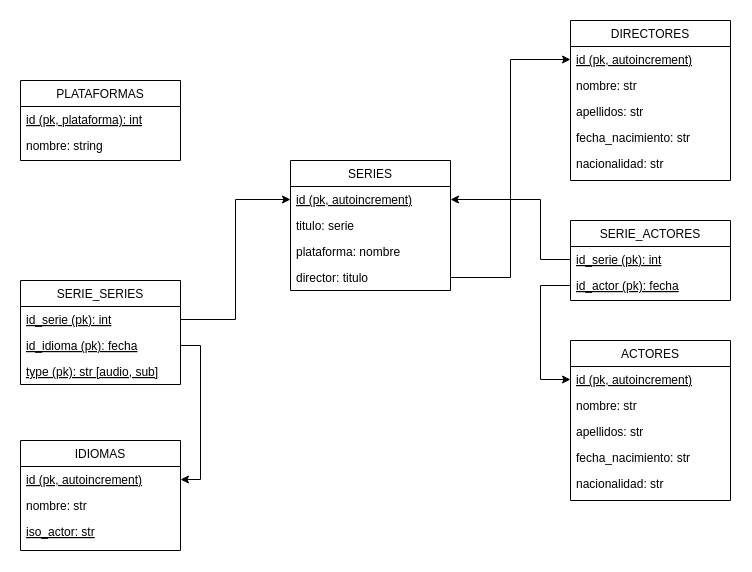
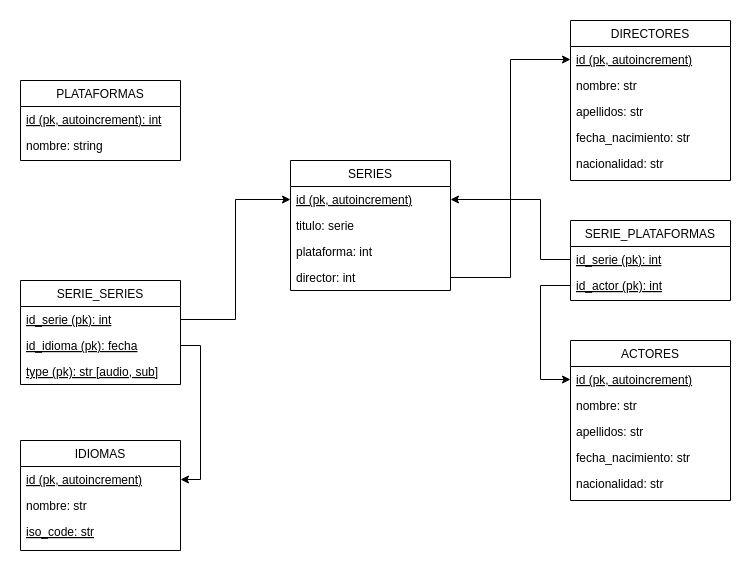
  <mxCell id="0" />
  <mxCell id="1" parent="0" />
  <mxCell id="2" value="PLATAFORMAS" style="swimlane;fontStyle=0;align=center;verticalAlign=top;childLayout=stackLayout;horizontal=1;startSize=26;horizontalStack=0;resizeParent=1;resizeLast=0;collapsible=1;marginBottom=0;rounded=0;shadow=0;strokeWidth=1;" parent="1" vertex="1"><mxGeometry x="20" y="80" width="160" height="80" as="geometry"><mxRectangle x="550" y="140" width="160" height="26" as="alternateBounds" /></mxGeometry></mxCell>
- <mxCell id="3" value="id (pk, plataforma): int" style="text;align=left;verticalAlign=top;spacingLeft=4;spacingRight=4;overflow=hidden;rotatable=0;points=[[0,0.5],[1,0.5]];portConstraint=eastwest;fontStyle=4" parent="2" vertex="1"><mxGeometry y="26" width="160" height="26" as="geometry" /></mxCell>
+ <mxCell id="3" value="id (pk, autoincrement): int" style="text;align=left;verticalAlign=top;spacingLeft=4;spacingRight=4;overflow=hidden;rotatable=0;points=[[0,0.5],[1,0.5]];portConstraint=eastwest;fontStyle=4" parent="2" vertex="1"><mxGeometry y="26" width="160" height="26" as="geometry" /></mxCell>
  <mxCell id="4" value="nombre: string" style="text;align=left;verticalAlign=top;spacingLeft=4;spacingRight=4;overflow=hidden;rotatable=0;points=[[0,0.5],[1,0.5]];portConstraint=eastwest;rounded=0;shadow=0;html=0;" parent="2" vertex="1"><mxGeometry y="52" width="160" height="26" as="geometry" /></mxCell>
  <mxCell id="5" value="DIRECTORES" style="swimlane;fontStyle=0;align=center;verticalAlign=top;childLayout=stackLayout;horizontal=1;startSize=26;horizontalStack=0;resizeParent=1;resizeLast=0;collapsible=1;marginBottom=0;rounded=0;shadow=0;strokeWidth=1;" vertex="1" parent="1"><mxGeometry x="570" y="20" width="160" height="160" as="geometry"><mxRectangle x="550" y="140" width="160" height="26" as="alternateBounds" /></mxGeometry></mxCell>
  <mxCell id="6" value="id (pk, autoincrement)" style="text;align=left;verticalAlign=top;spacingLeft=4;spacingRight=4;overflow=hidden;rotatable=0;points=[[0,0.5],[1,0.5]];portConstraint=eastwest;fontStyle=4" vertex="1" parent="5"><mxGeometry y="26" width="160" height="26" as="geometry" /></mxCell>
  <mxCell id="7" value="nombre: str" style="text;align=left;verticalAlign=top;spacingLeft=4;spacingRight=4;overflow=hidden;rotatable=0;points=[[0,0.5],[1,0.5]];portConstraint=eastwest;rounded=0;shadow=0;html=0;" vertex="1" parent="5"><mxGeometry y="52" width="160" height="26" as="geometry" /></mxCell>
  <mxCell id="8" value="apellidos: str" style="text;align=left;verticalAlign=top;spacingLeft=4;spacingRight=4;overflow=hidden;rotatable=0;points=[[0,0.5],[1,0.5]];portConstraint=eastwest;rounded=0;shadow=0;html=0;" vertex="1" parent="5"><mxGeometry y="78" width="160" height="26" as="geometry" /></mxCell>
  <mxCell id="9" value="fecha_nacimiento: str" style="text;align=left;verticalAlign=top;spacingLeft=4;spacingRight=4;overflow=hidden;rotatable=0;points=[[0,0.5],[1,0.5]];portConstraint=eastwest;rounded=0;shadow=0;html=0;" vertex="1" parent="5"><mxGeometry y="104" width="160" height="26" as="geometry" /></mxCell>
  <mxCell id="10" value="nacionalidad: str" style="text;align=left;verticalAlign=top;spacingLeft=4;spacingRight=4;overflow=hidden;rotatable=0;points=[[0,0.5],[1,0.5]];portConstraint=eastwest;rounded=0;shadow=0;html=0;" vertex="1" parent="5"><mxGeometry y="130" width="160" height="26" as="geometry" /></mxCell>
  <mxCell id="11" value="ACTORES" style="swimlane;fontStyle=0;align=center;verticalAlign=top;childLayout=stackLayout;horizontal=1;startSize=26;horizontalStack=0;resizeParent=1;resizeLast=0;collapsible=1;marginBottom=0;rounded=0;shadow=0;strokeWidth=1;" vertex="1" parent="1"><mxGeometry x="570" y="340" width="160" height="160" as="geometry"><mxRectangle x="550" y="140" width="160" height="26" as="alternateBounds" /></mxGeometry></mxCell>
  <mxCell id="12" value="id (pk, autoincrement)" style="text;align=left;verticalAlign=top;spacingLeft=4;spacingRight=4;overflow=hidden;rotatable=0;points=[[0,0.5],[1,0.5]];portConstraint=eastwest;fontStyle=4" vertex="1" parent="11"><mxGeometry y="26" width="160" height="26" as="geometry" /></mxCell>
  <mxCell id="13" value="nombre: str" style="text;align=left;verticalAlign=top;spacingLeft=4;spacingRight=4;overflow=hidden;rotatable=0;points=[[0,0.5],[1,0.5]];portConstraint=eastwest;rounded=0;shadow=0;html=0;" vertex="1" parent="11"><mxGeometry y="52" width="160" height="26" as="geometry" /></mxCell>
  <mxCell id="14" value="apellidos: str" style="text;align=left;verticalAlign=top;spacingLeft=4;spacingRight=4;overflow=hidden;rotatable=0;points=[[0,0.5],[1,0.5]];portConstraint=eastwest;rounded=0;shadow=0;html=0;" vertex="1" parent="11"><mxGeometry y="78" width="160" height="26" as="geometry" /></mxCell>
  <mxCell id="15" value="fecha_nacimiento: str" style="text;align=left;verticalAlign=top;spacingLeft=4;spacingRight=4;overflow=hidden;rotatable=0;points=[[0,0.5],[1,0.5]];portConstraint=eastwest;rounded=0;shadow=0;html=0;" vertex="1" parent="11"><mxGeometry y="104" width="160" height="26" as="geometry" /></mxCell>
  <mxCell id="16" value="nacionalidad: str" style="text;align=left;verticalAlign=top;spacingLeft=4;spacingRight=4;overflow=hidden;rotatable=0;points=[[0,0.5],[1,0.5]];portConstraint=eastwest;rounded=0;shadow=0;html=0;" vertex="1" parent="11"><mxGeometry y="130" width="160" height="26" as="geometry" /></mxCell>
  <mxCell id="17" value="IDIOMAS" style="swimlane;fontStyle=0;align=center;verticalAlign=top;childLayout=stackLayout;horizontal=1;startSize=26;horizontalStack=0;resizeParent=1;resizeLast=0;collapsible=1;marginBottom=0;rounded=0;shadow=0;strokeWidth=1;" vertex="1" parent="1"><mxGeometry x="20" y="440" width="160" height="110" as="geometry"><mxRectangle x="550" y="140" width="160" height="26" as="alternateBounds" /></mxGeometry></mxCell>
  <mxCell id="18" value="id (pk, autoincrement)" style="text;align=left;verticalAlign=top;spacingLeft=4;spacingRight=4;overflow=hidden;rotatable=0;points=[[0,0.5],[1,0.5]];portConstraint=eastwest;fontStyle=4" vertex="1" parent="17"><mxGeometry y="26" width="160" height="26" as="geometry" /></mxCell>
  <mxCell id="19" value="nombre: str" style="text;align=left;verticalAlign=top;spacingLeft=4;spacingRight=4;overflow=hidden;rotatable=0;points=[[0,0.5],[1,0.5]];portConstraint=eastwest;rounded=0;shadow=0;html=0;" vertex="1" parent="17"><mxGeometry y="52" width="160" height="26" as="geometry" /></mxCell>
- <mxCell id="20" value="iso_actor: str" style="text;align=left;verticalAlign=top;spacingLeft=4;spacingRight=4;overflow=hidden;rotatable=0;points=[[0,0.5],[1,0.5]];portConstraint=eastwest;rounded=0;shadow=0;html=0;fontStyle=4" vertex="1" parent="17"><mxGeometry y="78" width="160" height="26" as="geometry" /></mxCell>
+ <mxCell id="20" value="iso_code: str" style="text;align=left;verticalAlign=top;spacingLeft=4;spacingRight=4;overflow=hidden;rotatable=0;points=[[0,0.5],[1,0.5]];portConstraint=eastwest;rounded=0;shadow=0;html=0;fontStyle=4" vertex="1" parent="17"><mxGeometry y="78" width="160" height="26" as="geometry" /></mxCell>
  <mxCell id="21" value="SERIES" style="swimlane;fontStyle=0;align=center;verticalAlign=top;childLayout=stackLayout;horizontal=1;startSize=26;horizontalStack=0;resizeParent=1;resizeLast=0;collapsible=1;marginBottom=0;rounded=0;shadow=0;strokeWidth=1;" vertex="1" parent="1"><mxGeometry x="290" y="160" width="160" height="130" as="geometry"><mxRectangle x="550" y="140" width="160" height="26" as="alternateBounds" /></mxGeometry></mxCell>
  <mxCell id="22" value="id (pk, autoincrement)" style="text;align=left;verticalAlign=top;spacingLeft=4;spacingRight=4;overflow=hidden;rotatable=0;points=[[0,0.5],[1,0.5]];portConstraint=eastwest;fontStyle=4" vertex="1" parent="21"><mxGeometry y="26" width="160" height="26" as="geometry" /></mxCell>
  <mxCell id="23" value="titulo: serie" style="text;align=left;verticalAlign=top;spacingLeft=4;spacingRight=4;overflow=hidden;rotatable=0;points=[[0,0.5],[1,0.5]];portConstraint=eastwest;rounded=0;shadow=0;html=0;" vertex="1" parent="21"><mxGeometry y="52" width="160" height="26" as="geometry" /></mxCell>
- <mxCell id="24" value="plataforma: nombre" style="text;align=left;verticalAlign=top;spacingLeft=4;spacingRight=4;overflow=hidden;rotatable=0;points=[[0,0.5],[1,0.5]];portConstraint=eastwest;rounded=0;shadow=0;html=0;" vertex="1" parent="21"><mxGeometry y="78" width="160" height="26" as="geometry" /></mxCell>
- <mxCell id="25" value="director: titulo" style="text;align=left;verticalAlign=top;spacingLeft=4;spacingRight=4;overflow=hidden;rotatable=0;points=[[0,0.5],[1,0.5]];portConstraint=eastwest;rounded=0;shadow=0;html=0;" vertex="1" parent="21"><mxGeometry y="104" width="160" height="26" as="geometry" /></mxCell>
- <mxCell id="26" value="SERIE_ACTORES" style="swimlane;fontStyle=0;align=center;verticalAlign=top;childLayout=stackLayout;horizontal=1;startSize=26;horizontalStack=0;resizeParent=1;resizeLast=0;collapsible=1;marginBottom=0;rounded=0;shadow=0;strokeWidth=1;" vertex="1" parent="1"><mxGeometry x="570" y="220" width="160" height="80" as="geometry"><mxRectangle x="550" y="140" width="160" height="26" as="alternateBounds" /></mxGeometry></mxCell>
+ <mxCell id="24" value="plataforma: int" style="text;align=left;verticalAlign=top;spacingLeft=4;spacingRight=4;overflow=hidden;rotatable=0;points=[[0,0.5],[1,0.5]];portConstraint=eastwest;rounded=0;shadow=0;html=0;" vertex="1" parent="21"><mxGeometry y="78" width="160" height="26" as="geometry" /></mxCell>
+ <mxCell id="25" value="director: int" style="text;align=left;verticalAlign=top;spacingLeft=4;spacingRight=4;overflow=hidden;rotatable=0;points=[[0,0.5],[1,0.5]];portConstraint=eastwest;rounded=0;shadow=0;html=0;" vertex="1" parent="21"><mxGeometry y="104" width="160" height="26" as="geometry" /></mxCell>
+ <mxCell id="26" value="SERIE_PLATAFORMAS" style="swimlane;fontStyle=0;align=center;verticalAlign=top;childLayout=stackLayout;horizontal=1;startSize=26;horizontalStack=0;resizeParent=1;resizeLast=0;collapsible=1;marginBottom=0;rounded=0;shadow=0;strokeWidth=1;" vertex="1" parent="1"><mxGeometry x="570" y="220" width="160" height="80" as="geometry"><mxRectangle x="550" y="140" width="160" height="26" as="alternateBounds" /></mxGeometry></mxCell>
  <mxCell id="27" value="id_serie (pk): int" style="text;align=left;verticalAlign=top;spacingLeft=4;spacingRight=4;overflow=hidden;rotatable=0;points=[[0,0.5],[1,0.5]];portConstraint=eastwest;fontStyle=4" vertex="1" parent="26"><mxGeometry y="26" width="160" height="26" as="geometry" /></mxCell>
- <mxCell id="28" value="id_actor (pk): fecha" style="text;align=left;verticalAlign=top;spacingLeft=4;spacingRight=4;overflow=hidden;rotatable=0;points=[[0,0.5],[1,0.5]];portConstraint=eastwest;fontStyle=4" vertex="1" parent="26"><mxGeometry y="52" width="160" height="26" as="geometry" /></mxCell>
+ <mxCell id="28" value="id_actor (pk): int" style="text;align=left;verticalAlign=top;spacingLeft=4;spacingRight=4;overflow=hidden;rotatable=0;points=[[0,0.5],[1,0.5]];portConstraint=eastwest;fontStyle=4" vertex="1" parent="26"><mxGeometry y="52" width="160" height="26" as="geometry" /></mxCell>
  <mxCell id="29" value="SERIE_SERIES" style="swimlane;fontStyle=0;align=center;verticalAlign=top;childLayout=stackLayout;horizontal=1;startSize=26;horizontalStack=0;resizeParent=1;resizeLast=0;collapsible=1;marginBottom=0;rounded=0;shadow=0;strokeWidth=1;" vertex="1" parent="1"><mxGeometry x="20" y="280" width="160" height="104" as="geometry"><mxRectangle x="550" y="140" width="160" height="26" as="alternateBounds" /></mxGeometry></mxCell>
  <mxCell id="30" value="id_serie (pk): int" style="text;align=left;verticalAlign=top;spacingLeft=4;spacingRight=4;overflow=hidden;rotatable=0;points=[[0,0.5],[1,0.5]];portConstraint=eastwest;fontStyle=4" vertex="1" parent="29"><mxGeometry y="26" width="160" height="26" as="geometry" /></mxCell>
  <mxCell id="31" value="id_idioma (pk): fecha" style="text;align=left;verticalAlign=top;spacingLeft=4;spacingRight=4;overflow=hidden;rotatable=0;points=[[0,0.5],[1,0.5]];portConstraint=eastwest;fontStyle=4" vertex="1" parent="29"><mxGeometry y="52" width="160" height="26" as="geometry" /></mxCell>
  <mxCell id="32" value="type (pk): str [audio, sub]" style="text;align=left;verticalAlign=top;spacingLeft=4;spacingRight=4;overflow=hidden;rotatable=0;points=[[0,0.5],[1,0.5]];portConstraint=eastwest;fontStyle=4" vertex="1" parent="29"><mxGeometry y="78" width="160" height="26" as="geometry" /></mxCell>
  <mxCell id="33" style="edgeStyle=orthogonalEdgeStyle;rounded=0;orthogonalLoop=1;jettySize=auto;html=1;exitX=1;exitY=0.5;exitDx=0;exitDy=0;entryX=0;entryY=0.5;entryDx=0;entryDy=0;" edge="1" parent="1" source="25" target="6"><mxGeometry relative="1" as="geometry" /></mxCell>
  <mxCell id="34" style="edgeStyle=orthogonalEdgeStyle;rounded=0;orthogonalLoop=1;jettySize=auto;html=1;exitX=0;exitY=0.5;exitDx=0;exitDy=0;entryX=1;entryY=0.5;entryDx=0;entryDy=0;" edge="1" parent="1" source="27" target="22"><mxGeometry relative="1" as="geometry"><Array as="points"><mxPoint x="540" y="259" /><mxPoint x="540" y="199" /></Array></mxGeometry></mxCell>
  <mxCell id="35" style="edgeStyle=orthogonalEdgeStyle;rounded=0;orthogonalLoop=1;jettySize=auto;html=1;exitX=0;exitY=0.5;exitDx=0;exitDy=0;entryX=0;entryY=0.5;entryDx=0;entryDy=0;" edge="1" parent="1" source="28" target="12"><mxGeometry relative="1" as="geometry"><Array as="points"><mxPoint x="540" y="285" /><mxPoint x="540" y="379" /></Array></mxGeometry></mxCell>
  <mxCell id="36" style="edgeStyle=orthogonalEdgeStyle;rounded=0;orthogonalLoop=1;jettySize=auto;html=1;exitX=1;exitY=0.5;exitDx=0;exitDy=0;entryX=0;entryY=0.5;entryDx=0;entryDy=0;" edge="1" parent="1" source="30" target="22"><mxGeometry relative="1" as="geometry" /></mxCell>
  <mxCell id="37" style="edgeStyle=orthogonalEdgeStyle;rounded=0;orthogonalLoop=1;jettySize=auto;html=1;exitX=1;exitY=0.5;exitDx=0;exitDy=0;entryX=1;entryY=0.5;entryDx=0;entryDy=0;" edge="1" parent="1" source="31" target="18"><mxGeometry relative="1" as="geometry" /></mxCell>
